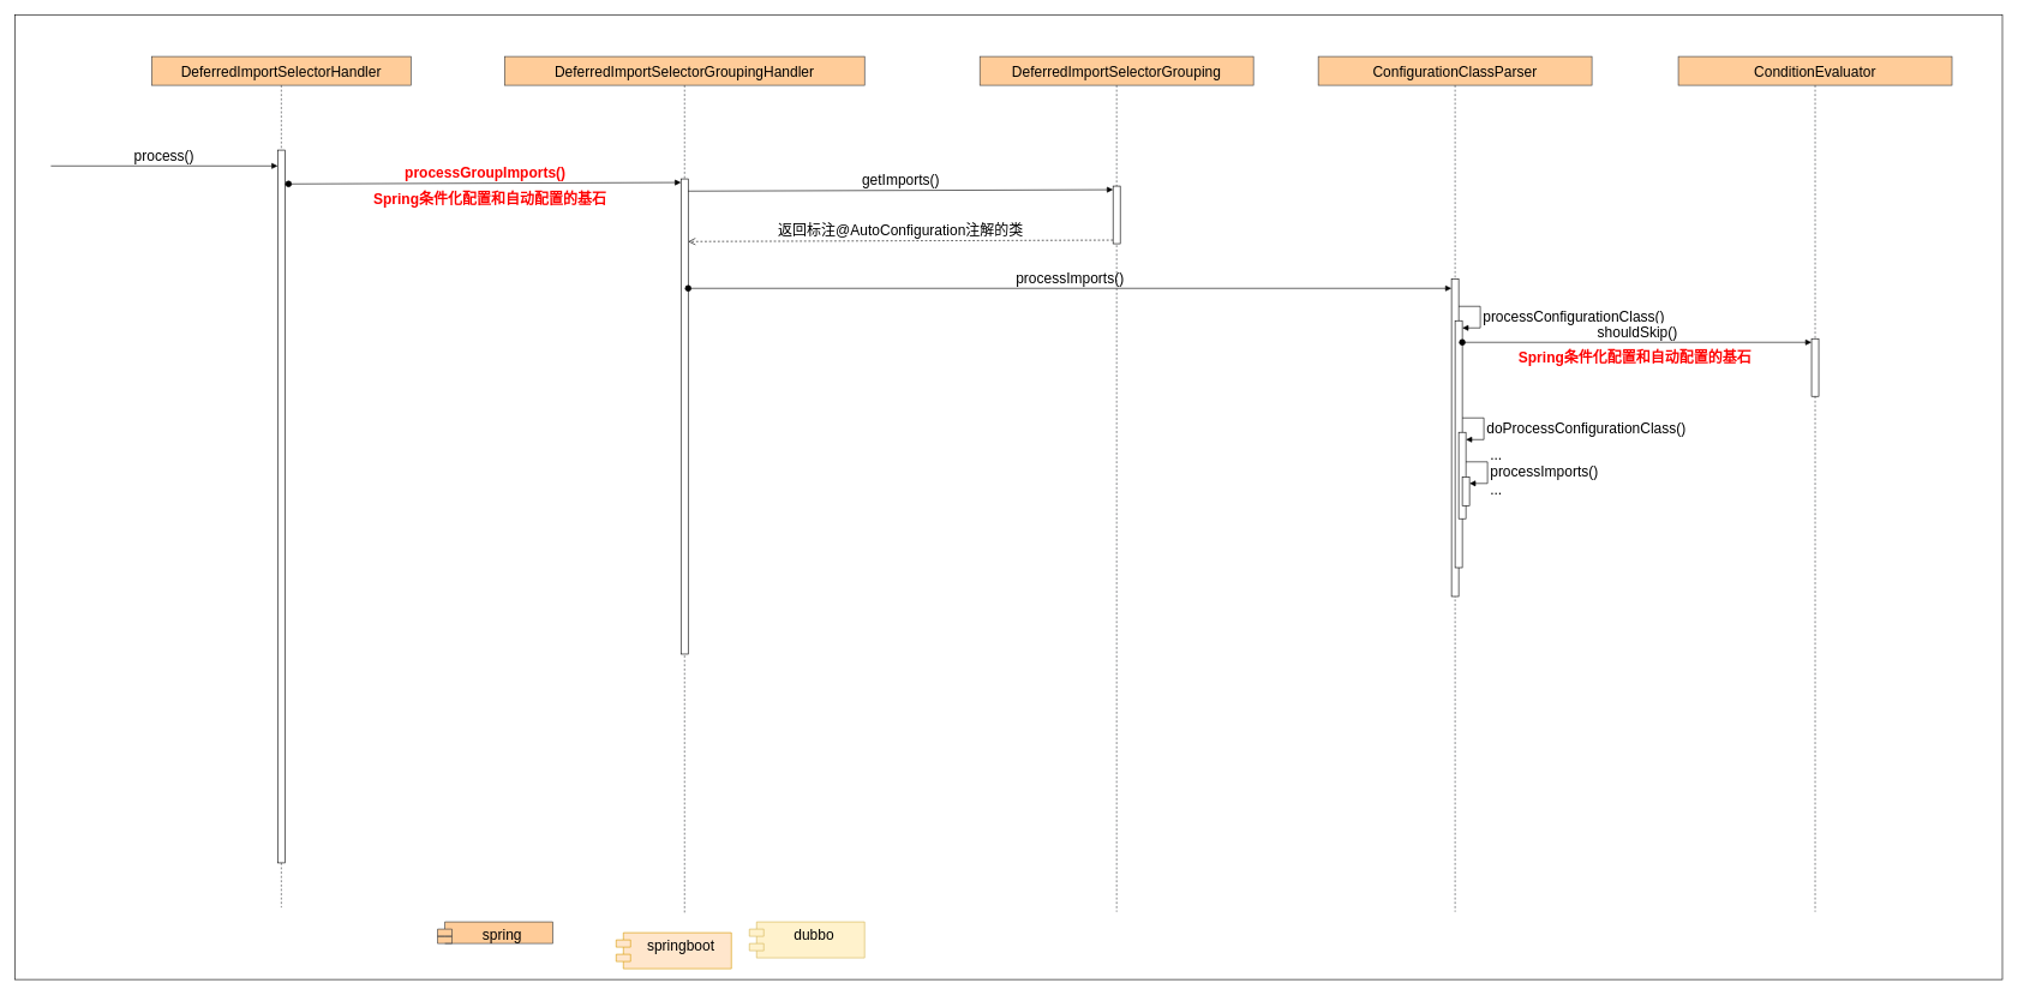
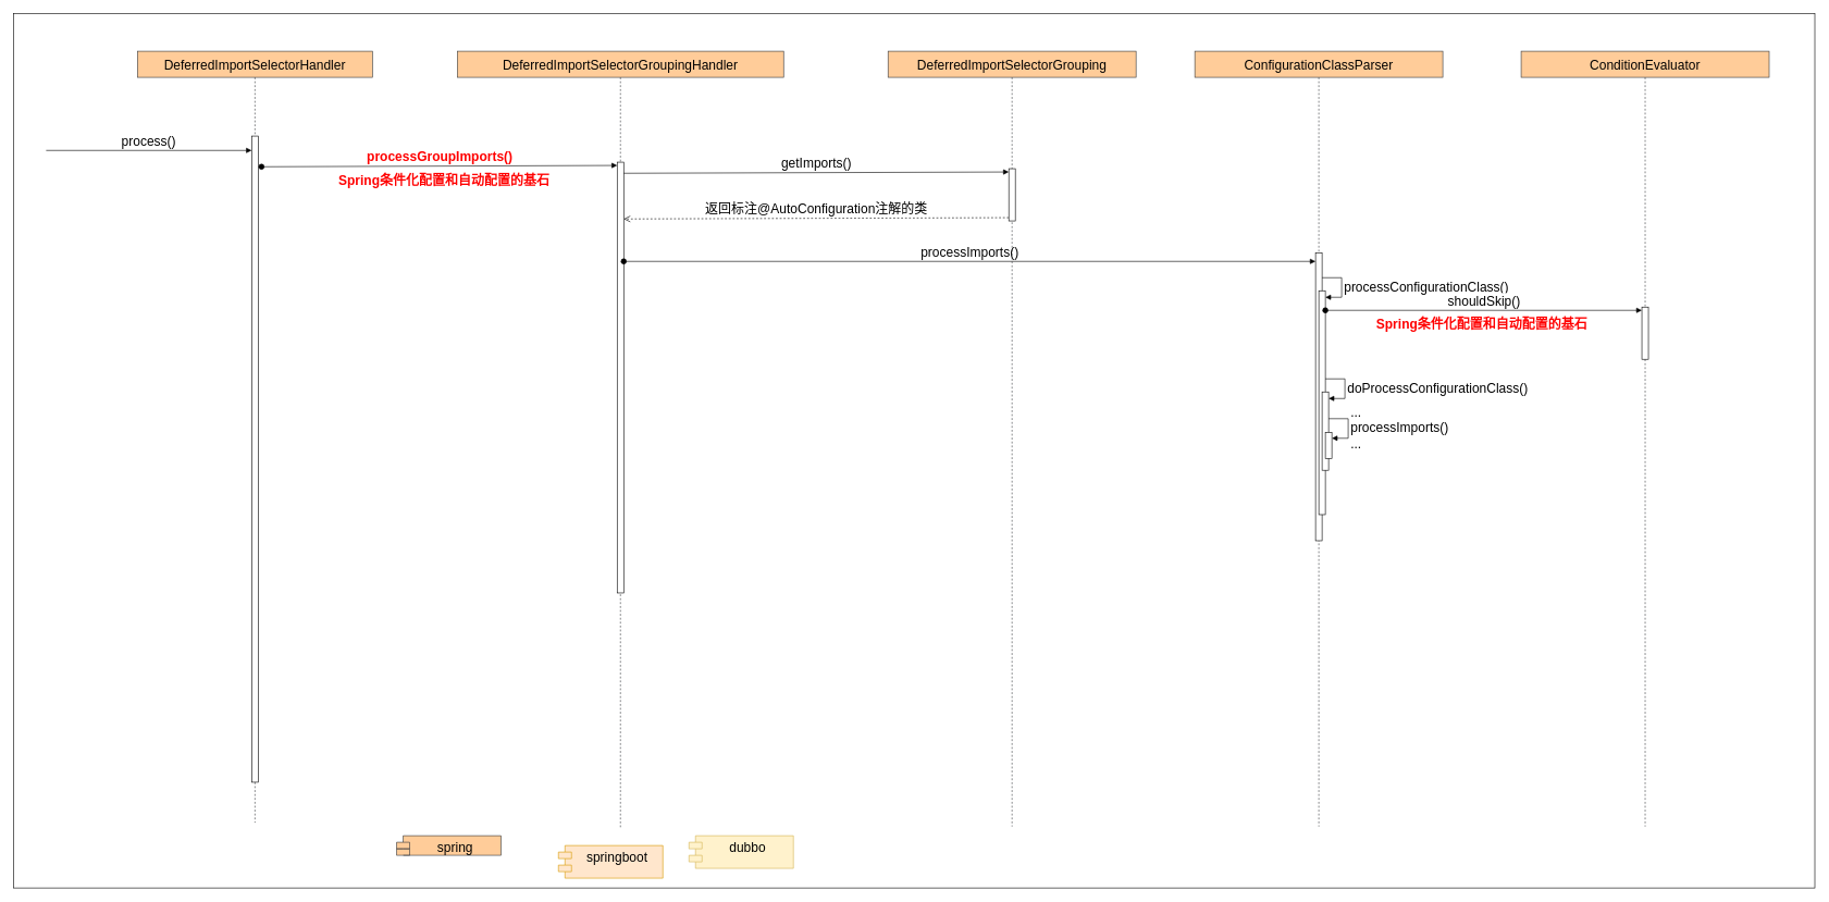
  <mxCell id="0" />
  <mxCell id="1" parent="0" />
  <mxCell id="2" value="" style="rounded=0;whiteSpace=wrap;html=1;strokeColor=#000000;" parent="1" vertex="1"><mxGeometry x="20" y="20" width="2760" height="1340" as="geometry" /></mxCell>
  <mxCell id="3" value="DeferredImportSelectorHandler" style="shape=umlLifeline;whiteSpace=wrap;html=1;container=1;dropTarget=0;collapsible=0;recursiveResize=0;outlineConnect=0;portConstraint=eastwest;newEdgeStyle={&quot;curved&quot;:0,&quot;rounded&quot;:0};fontSize=20;fontStyle=0;points=[[0,0,0,0,5],[0,1,0,0,-5],[1,0,0,0,5],[1,1,0,0,-5]];perimeter=rectanglePerimeter;targetShapes=umlLifeline;participant=label;fillColor=#ffcc99;strokeColor=#36393d;" parent="1" vertex="1"><mxGeometry x="210" y="78" width="360" height="1182" as="geometry" /></mxCell>
  <mxCell id="4" value="" style="html=1;points=[[0,0,0,0,5],[0,1,0,0,-5],[1,0,0,0,5],[1,1,0,0,-5]];perimeter=orthogonalPerimeter;outlineConnect=0;targetShapes=umlLifeline;portConstraint=eastwest;newEdgeStyle={&quot;curved&quot;:0,&quot;rounded&quot;:0};fontSize=20;" parent="3" vertex="1"><mxGeometry x="175" y="130" width="10" height="990" as="geometry" /></mxCell>
  <mxCell id="5" value="processGroupImports()" style="html=1;verticalAlign=bottom;startArrow=oval;endArrow=block;startSize=8;curved=0;rounded=0;entryX=0;entryY=0;entryDx=0;entryDy=5;fontSize=20;fontStyle=1;fontColor=#FF0000;" parent="3" target="12" edge="1"><mxGeometry relative="1" as="geometry"><mxPoint x="190" y="177" as="sourcePoint" /></mxGeometry></mxCell>
  <mxCell id="6" value="process()" style="html=1;verticalAlign=bottom;endArrow=block;curved=0;rounded=0;fontSize=20;fontStyle=0;fontColor=#000000;" parent="1" target="4" edge="1"><mxGeometry x="-0.002" relative="1" as="geometry"><mxPoint x="70" y="230" as="sourcePoint" /><mxPoint x="265" y="235" as="targetPoint" /><mxPoint as="offset" /></mxGeometry></mxCell>
  <mxCell id="7" style="edgeStyle=orthogonalEdgeStyle;rounded=0;orthogonalLoop=1;jettySize=auto;html=1;exitX=0.5;exitY=1;exitDx=0;exitDy=0;" parent="1" edge="1"><mxGeometry relative="1" as="geometry"><mxPoint x="592" y="290" as="sourcePoint" /><mxPoint x="592" y="290" as="targetPoint" /></mxGeometry></mxCell>
- <mxCell id="8" value="dubbo&lt;div&gt;&lt;br&gt;&lt;/div&gt;" style="shape=module;align=left;spacingLeft=20;align=center;verticalAlign=top;whiteSpace=wrap;html=1;fontSize=20;fillColor=#fff2cc;strokeColor=#d6b656;" parent="1" vertex="1"><mxGeometry x="1040" y="1280" width="160" height="50" as="geometry" /></mxCell>
+ <mxCell id="8" value="dubbo&lt;div&gt;&lt;br&gt;&lt;/div&gt;" style="shape=module;align=left;spacingLeft=20;align=center;verticalAlign=top;whiteSpace=wrap;html=1;fontSize=20;fillColor=#fff2cc;strokeColor=#d6b656;" parent="1" vertex="1"><mxGeometry x="1055" y="1280" width="160" height="50" as="geometry" /></mxCell>
  <mxCell id="9" value="spring&lt;div&gt;&lt;br&gt;&lt;/div&gt;" style="shape=module;align=left;spacingLeft=20;align=center;verticalAlign=top;whiteSpace=wrap;html=1;fontSize=20;fillColor=#ffcc99;strokeColor=#36393d;" parent="1" vertex="1"><mxGeometry x="607" y="1280" width="160" height="30" as="geometry" /></mxCell>
  <mxCell id="10" value="springboot&lt;div&gt;&lt;br&gt;&lt;/div&gt;" style="shape=module;align=left;spacingLeft=20;align=center;verticalAlign=top;whiteSpace=wrap;html=1;fontSize=20;fillColor=#ffe6cc;strokeColor=#d79b00;" parent="1" vertex="1"><mxGeometry x="855" y="1295" width="160" height="50" as="geometry" /></mxCell>
  <mxCell id="11" value="DeferredImportSelectorGroupingHandler" style="shape=umlLifeline;whiteSpace=wrap;html=1;container=1;dropTarget=0;collapsible=0;recursiveResize=0;outlineConnect=0;portConstraint=eastwest;newEdgeStyle={&quot;curved&quot;:0,&quot;rounded&quot;:0};fontSize=20;fontStyle=0;points=[[0,0,0,0,5],[0,1,0,0,-5],[1,0,0,0,5],[1,1,0,0,-5]];perimeter=rectanglePerimeter;targetShapes=umlLifeline;participant=label;fillColor=#ffcc99;strokeColor=#36393d;" parent="1" vertex="1"><mxGeometry x="700" y="78" width="500" height="1190" as="geometry" /></mxCell>
  <mxCell id="12" value="" style="html=1;points=[[0,0,0,0,5],[0,1,0,0,-5],[1,0,0,0,5],[1,1,0,0,-5]];perimeter=orthogonalPerimeter;outlineConnect=0;targetShapes=umlLifeline;portConstraint=eastwest;newEdgeStyle={&quot;curved&quot;:0,&quot;rounded&quot;:0};" parent="11" vertex="1"><mxGeometry x="245" y="170" width="10" height="660" as="geometry" /></mxCell>
  <mxCell id="13" value="getImports()" style="html=1;verticalAlign=bottom;endArrow=block;curved=0;rounded=0;entryX=0;entryY=0;entryDx=0;entryDy=5;fontSize=20;" parent="11" target="18" edge="1"><mxGeometry relative="1" as="geometry"><mxPoint x="255" y="187" as="sourcePoint" /></mxGeometry></mxCell>
  <mxCell id="14" value="返回标注@AutoConfiguration注解的类" style="html=1;verticalAlign=bottom;endArrow=open;dashed=1;endSize=8;curved=0;rounded=0;exitX=0;exitY=1;exitDx=0;exitDy=-5;fontSize=20;" parent="11" source="18" edge="1"><mxGeometry x="0.001" relative="1" as="geometry"><mxPoint x="255" y="257" as="targetPoint" /><mxPoint as="offset" /></mxGeometry></mxCell>
  <mxCell id="15" value="processImports()" style="html=1;verticalAlign=bottom;startArrow=oval;endArrow=block;startSize=8;curved=0;rounded=0;fontSize=20;" parent="11" target="20" edge="1"><mxGeometry relative="1" as="geometry"><mxPoint x="255" y="322" as="sourcePoint" /><mxPoint x="1309" y="349.0" as="targetPoint" /></mxGeometry></mxCell>
  <mxCell id="16" value="Spring条件化配置和自动配置的基石" style="text;html=1;align=center;verticalAlign=middle;whiteSpace=wrap;rounded=0;fontSize=20;fontColor=#FF0000;fontStyle=1" parent="1" vertex="1"><mxGeometry x="500" y="260" width="360" height="30" as="geometry" /></mxCell>
  <mxCell id="17" value="DeferredImportSelectorGrouping" style="shape=umlLifeline;whiteSpace=wrap;html=1;container=1;dropTarget=0;collapsible=0;recursiveResize=0;outlineConnect=0;portConstraint=eastwest;newEdgeStyle={&quot;curved&quot;:0,&quot;rounded&quot;:0};fontSize=20;fontStyle=0;points=[[0,0,0,0,5],[0,1,0,0,-5],[1,0,0,0,5],[1,1,0,0,-5]];perimeter=rectanglePerimeter;targetShapes=umlLifeline;participant=label;fillColor=#ffcc99;strokeColor=#36393d;" parent="1" vertex="1"><mxGeometry x="1360" y="78" width="380" height="1188" as="geometry" /></mxCell>
  <mxCell id="18" value="" style="html=1;points=[[0,0,0,0,5],[0,1,0,0,-5],[1,0,0,0,5],[1,1,0,0,-5]];perimeter=orthogonalPerimeter;outlineConnect=0;targetShapes=umlLifeline;portConstraint=eastwest;newEdgeStyle={&quot;curved&quot;:0,&quot;rounded&quot;:0};" parent="17" vertex="1"><mxGeometry x="185" y="180" width="10" height="80" as="geometry" /></mxCell>
  <mxCell id="19" value="ConfigurationClassParser" style="shape=umlLifeline;whiteSpace=wrap;html=1;container=1;dropTarget=0;collapsible=0;recursiveResize=0;outlineConnect=0;portConstraint=eastwest;newEdgeStyle={&quot;curved&quot;:0,&quot;rounded&quot;:0};fontSize=20;fontStyle=0;points=[[0,0,0,0,5],[0,1,0,0,-5],[1,0,0,0,5],[1,1,0,0,-5]];perimeter=rectanglePerimeter;targetShapes=umlLifeline;participant=label;fillColor=#ffcc99;strokeColor=#36393d;" parent="1" vertex="1"><mxGeometry x="1830" y="78" width="380" height="1188" as="geometry" /></mxCell>
  <mxCell id="20" value="" style="html=1;points=[[0,0,0,0,5],[0,1,0,0,-5],[1,0,0,0,5],[1,1,0,0,-5]];perimeter=orthogonalPerimeter;outlineConnect=0;targetShapes=umlLifeline;portConstraint=eastwest;newEdgeStyle={&quot;curved&quot;:0,&quot;rounded&quot;:0};" parent="19" vertex="1"><mxGeometry x="185" y="309" width="10" height="441" as="geometry" /></mxCell>
  <mxCell id="21" value="" style="html=1;points=[[0,0,0,0,5],[0,1,0,0,-5],[1,0,0,0,5],[1,1,0,0,-5]];perimeter=orthogonalPerimeter;outlineConnect=0;targetShapes=umlLifeline;portConstraint=eastwest;newEdgeStyle={&quot;curved&quot;:0,&quot;rounded&quot;:0};" parent="19" vertex="1"><mxGeometry x="190" y="367" width="10" height="343" as="geometry" /></mxCell>
  <mxCell id="22" value="processConfigurationClass()" style="html=1;align=left;spacingLeft=2;endArrow=block;rounded=0;edgeStyle=orthogonalEdgeStyle;curved=0;rounded=0;fontSize=20;" parent="19" target="21" edge="1"><mxGeometry relative="1" as="geometry"><mxPoint x="195" y="347" as="sourcePoint" /><Array as="points"><mxPoint x="225" y="377" /></Array></mxGeometry></mxCell>
  <mxCell id="23" value="" style="html=1;points=[[0,0,0,0,5],[0,1,0,0,-5],[1,0,0,0,5],[1,1,0,0,-5]];perimeter=orthogonalPerimeter;outlineConnect=0;targetShapes=umlLifeline;portConstraint=eastwest;newEdgeStyle={&quot;curved&quot;:0,&quot;rounded&quot;:0};" parent="19" vertex="1"><mxGeometry x="195" y="522" width="10" height="120" as="geometry" /></mxCell>
  <mxCell id="24" value="doProcessConfigurationClass()" style="html=1;align=left;spacingLeft=2;endArrow=block;rounded=0;edgeStyle=orthogonalEdgeStyle;curved=0;rounded=0;fontSize=20;" parent="19" edge="1"><mxGeometry relative="1" as="geometry"><mxPoint x="200" y="502" as="sourcePoint" /><Array as="points"><mxPoint x="230" y="532" /></Array><mxPoint x="205" y="532.053" as="targetPoint" /></mxGeometry></mxCell>
  <mxCell id="25" value="" style="html=1;points=[[0,0,0,0,5],[0,1,0,0,-5],[1,0,0,0,5],[1,1,0,0,-5]];perimeter=orthogonalPerimeter;outlineConnect=0;targetShapes=umlLifeline;portConstraint=eastwest;newEdgeStyle={&quot;curved&quot;:0,&quot;rounded&quot;:0};" parent="19" vertex="1"><mxGeometry x="200" y="584" width="10" height="40" as="geometry" /></mxCell>
  <mxCell id="26" value="&lt;div&gt;&lt;span style=&quot;font-size: 20px; text-align: center;&quot;&gt;...&lt;/span&gt;&lt;/div&gt;&lt;span style=&quot;font-size: 20px; text-align: center;&quot;&gt;processImports()&lt;/span&gt;&lt;div&gt;&lt;span style=&quot;font-size: 20px; text-align: center;&quot;&gt;...&lt;/span&gt;&lt;/div&gt;" style="html=1;align=left;spacingLeft=2;endArrow=block;rounded=0;edgeStyle=orthogonalEdgeStyle;curved=0;rounded=0;" parent="19" target="25" edge="1"><mxGeometry relative="1" as="geometry"><mxPoint x="205" y="563" as="sourcePoint" /><Array as="points"><mxPoint x="235" y="593" /></Array></mxGeometry></mxCell>
  <mxCell id="27" value="shouldSkip()" style="html=1;verticalAlign=bottom;startArrow=oval;endArrow=block;startSize=8;curved=0;rounded=0;entryX=0;entryY=0;entryDx=0;entryDy=5;fontSize=20;" edge="1" target="29" parent="19"><mxGeometry relative="1" as="geometry"><mxPoint x="200" y="397" as="sourcePoint" /></mxGeometry></mxCell>
  <mxCell id="28" value="ConditionEvaluator" style="shape=umlLifeline;whiteSpace=wrap;html=1;container=1;dropTarget=0;collapsible=0;recursiveResize=0;outlineConnect=0;portConstraint=eastwest;newEdgeStyle={&quot;curved&quot;:0,&quot;rounded&quot;:0};fontSize=20;fontStyle=0;points=[[0,0,0,0,5],[0,1,0,0,-5],[1,0,0,0,5],[1,1,0,0,-5]];perimeter=rectanglePerimeter;targetShapes=umlLifeline;participant=label;fillColor=#ffcc99;strokeColor=#36393d;" vertex="1" parent="1"><mxGeometry x="2330" y="78" width="380" height="1188" as="geometry" /></mxCell>
  <mxCell id="29" value="" style="html=1;points=[[0,0,0,0,5],[0,1,0,0,-5],[1,0,0,0,5],[1,1,0,0,-5]];perimeter=orthogonalPerimeter;outlineConnect=0;targetShapes=umlLifeline;portConstraint=eastwest;newEdgeStyle={&quot;curved&quot;:0,&quot;rounded&quot;:0};" vertex="1" parent="28"><mxGeometry x="185" y="392" width="10" height="80" as="geometry" /></mxCell>
  <mxCell id="30" value="Spring条件化配置和自动配置的基石" style="text;html=1;align=center;verticalAlign=middle;whiteSpace=wrap;rounded=0;fontSize=20;fontColor=#FF0000;fontStyle=1" vertex="1" parent="1"><mxGeometry x="2090" y="480" width="360" height="30" as="geometry" /></mxCell>
